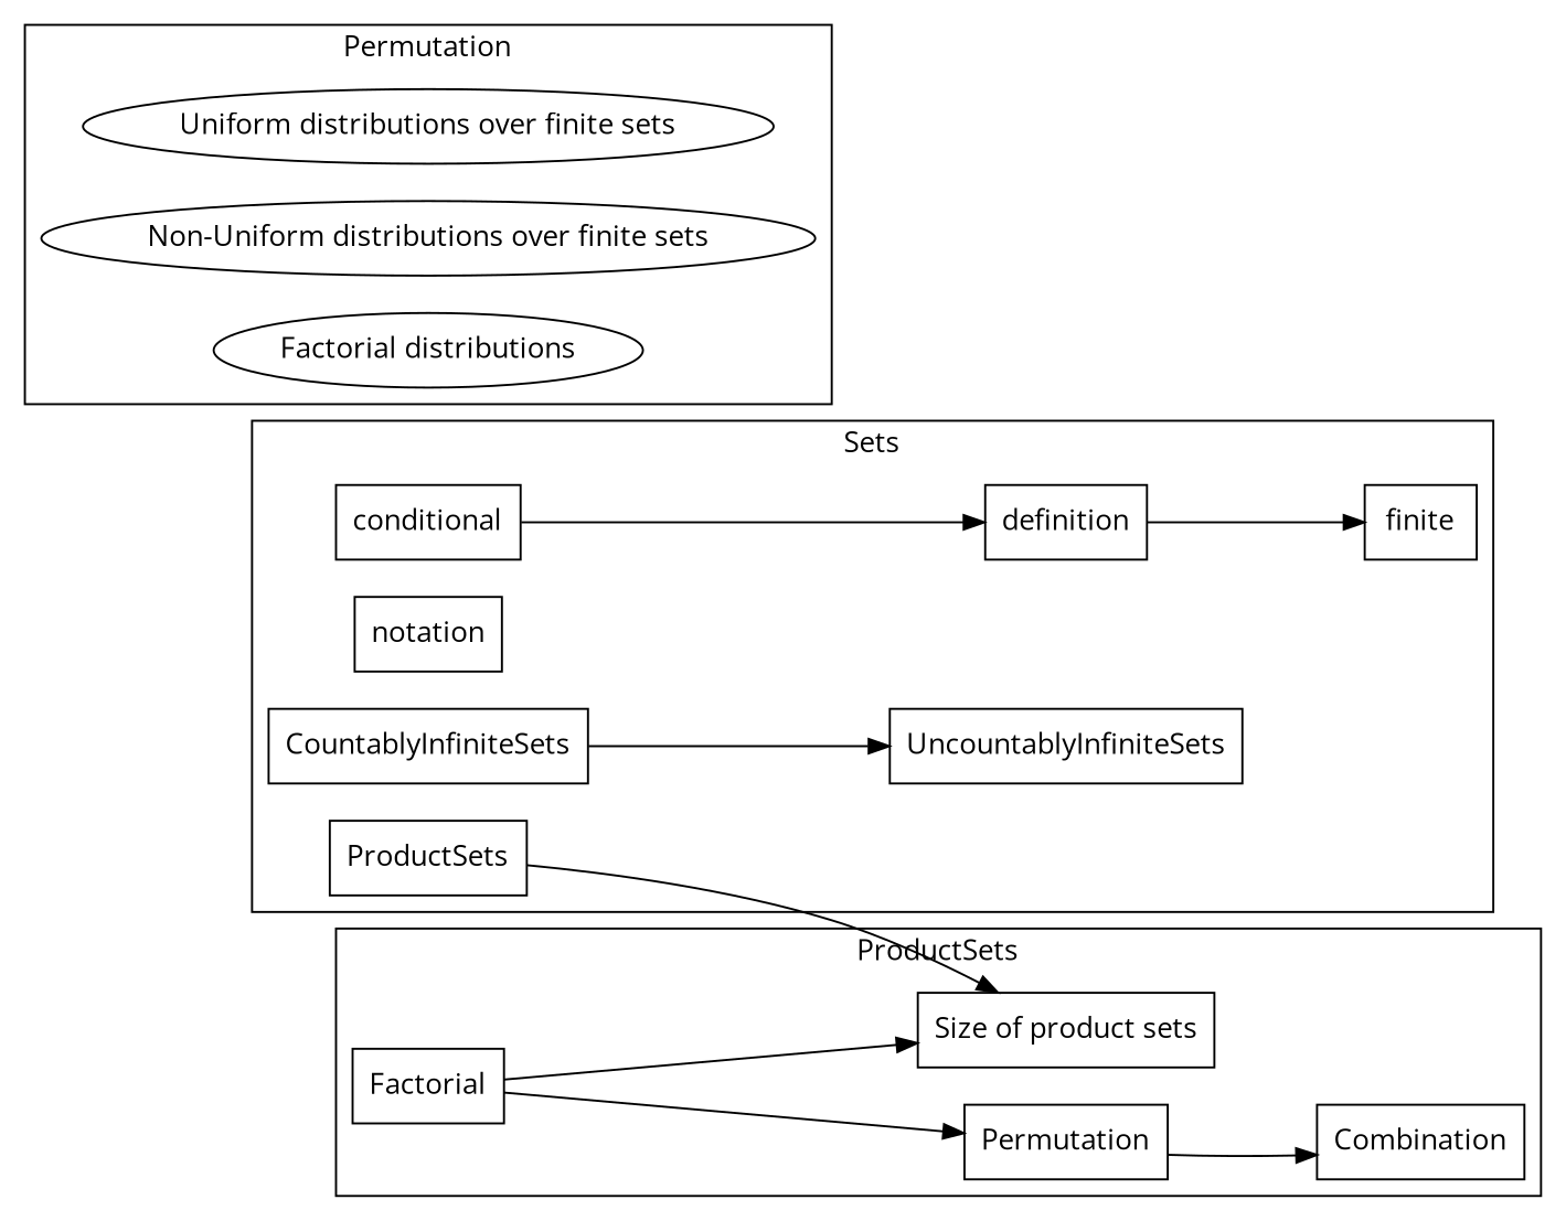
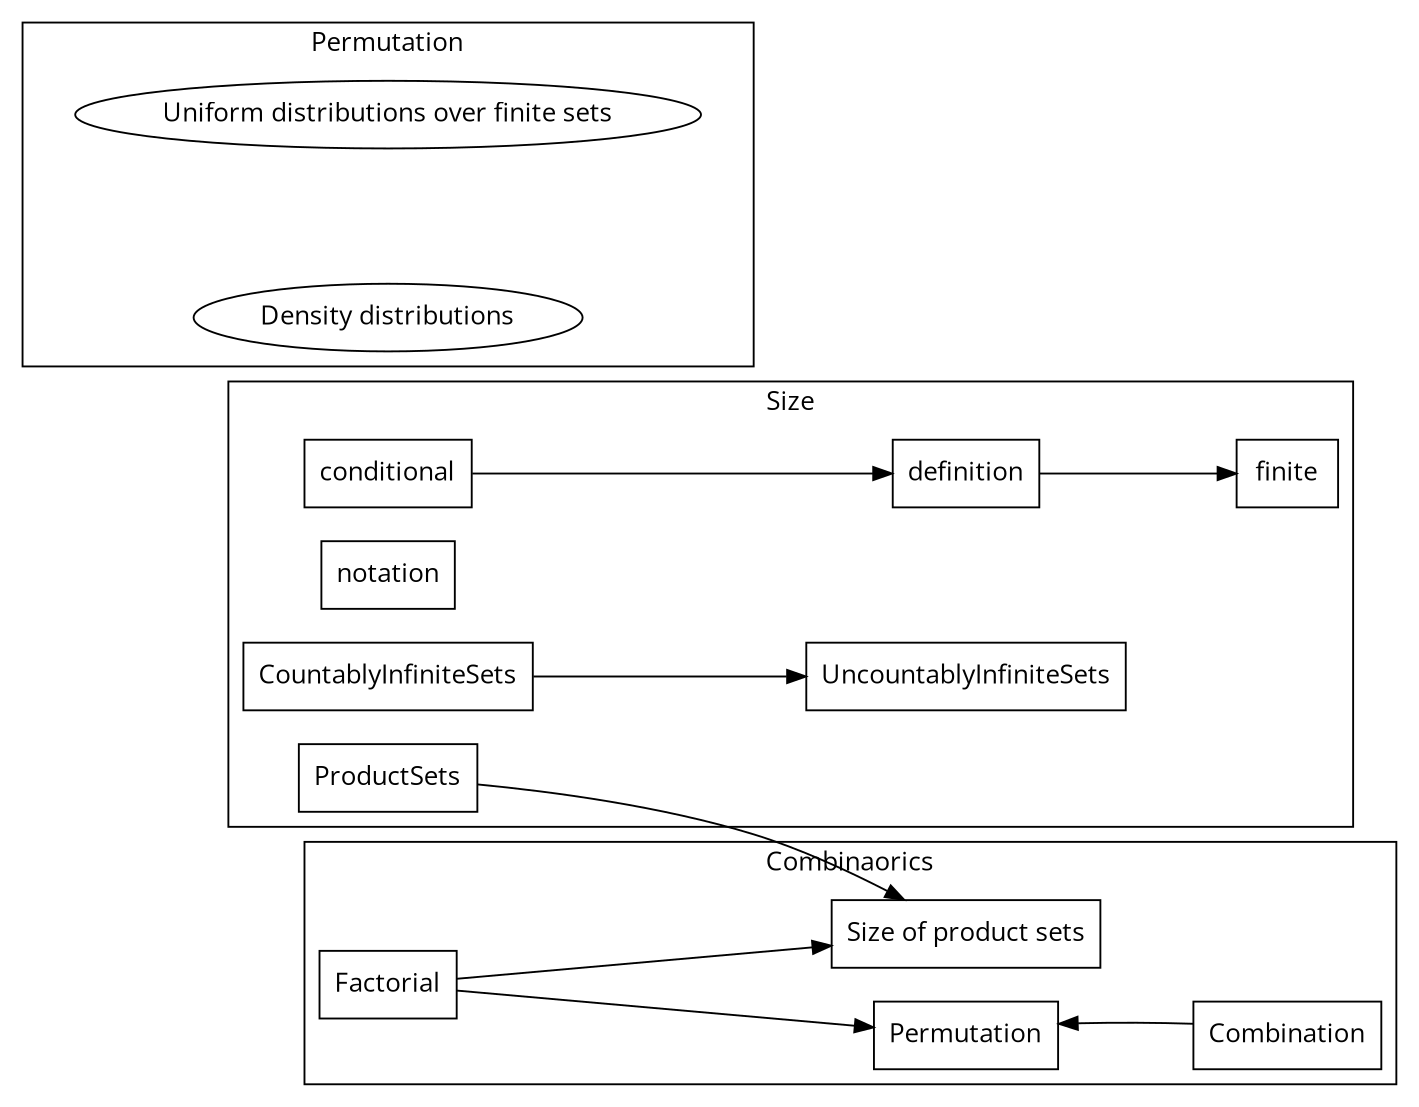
  digraph {
    fontname="Open Sans"
    rankdir=LR
    node [fontname="Open Sans" shape=box texmode=verbatim]
    edge [fontname="Open Sans"]
    definition
    n2 [label=finite texlbl="Enumeration: $A=\{x_1,x_2,\ldots,x_n\} $"]
    conditional [texlbl="\mbox{Conditional definition: $B=\{i \in N | \exists j \in N, s.t. j=2i\}$}"]
    notation [texlbl="Notation: $x \in A, A \cup B, A \cap B, A^c$"]
    ProductSets [texlbl="product sets and power sets: $A \times B, \{0,1\}^{10}$"]
    CountablyInfiniteSets
    UncountablyInfiniteSets
    n8 [label="Size of product sets"]
    Factorial
    Permutation
    Combination
    n12 [label="Uniform distributions over finite sets" shape="" texmode=""]
-   n13 [label="Non-Uniform distributions over finite sets" shape="" texmode=""]
-   n14 [label="Factorial distributions" shape="" texmode=""]
+   n14 [label="Density distributions" shape="" texmode=""]
    subgraph cluster_1 {
-     label=Sets
+     label=Size
      definition
      n2
      conditional
      notation
      ProductSets
      CountablyInfiniteSets
      UncountablyInfiniteSets
    }
    subgraph cluster_2 {
-     label=ProductSets
+     label=Combinaorics
      n8
      Factorial
      Permutation
      Combination
    }
    subgraph cluster_3 {
      label=Permutation
      n12
-     n13
      n14
    }
    subgraph cluster_4 {
      label="Random Variables"
    }
    definition -> n2
    conditional -> definition
    ProductSets -> n8
    CountablyInfiniteSets -> UncountablyInfiniteSets
    Factorial -> n8
    Factorial -> Permutation
-   Permutation -> Combination
+   Combination -> Permutation
  }
